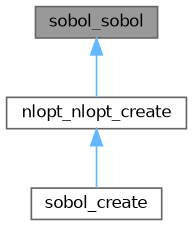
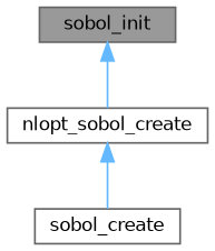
  digraph {
    rankdir=TB
    node [color=grey40 fillcolor=white fontname=Helvetica fontsize=10 shape=box style=filled]
    edge [color=steelblue1 dir=back fontname=Helvetica fontsize=10 labelfontname=Helvetica labelfontsize=10 style=solid]
-   n1 [color=gray40 fillcolor=grey60 fontcolor=black height=0.2 label=sobol_sobol width=0.4]
-   n2 [height=0.2 label=nlopt_nlopt_create width=0.4]
+   n1 [color=gray40 fillcolor=grey60 fontcolor=black height=0.2 label=sobol_init width=0.4]
+   n2 [height=0.2 label=nlopt_sobol_create width=0.4]
    n3 [height=0.2 label=sobol_create width=0.4]
    n1 -> n2
    n2 -> n3
  }
